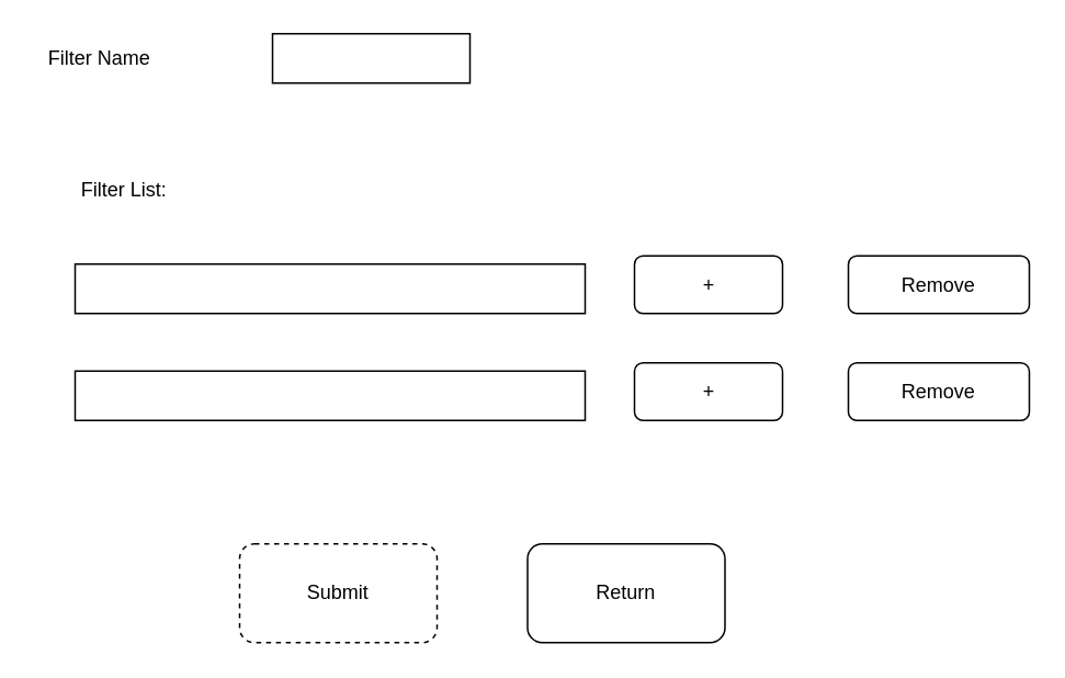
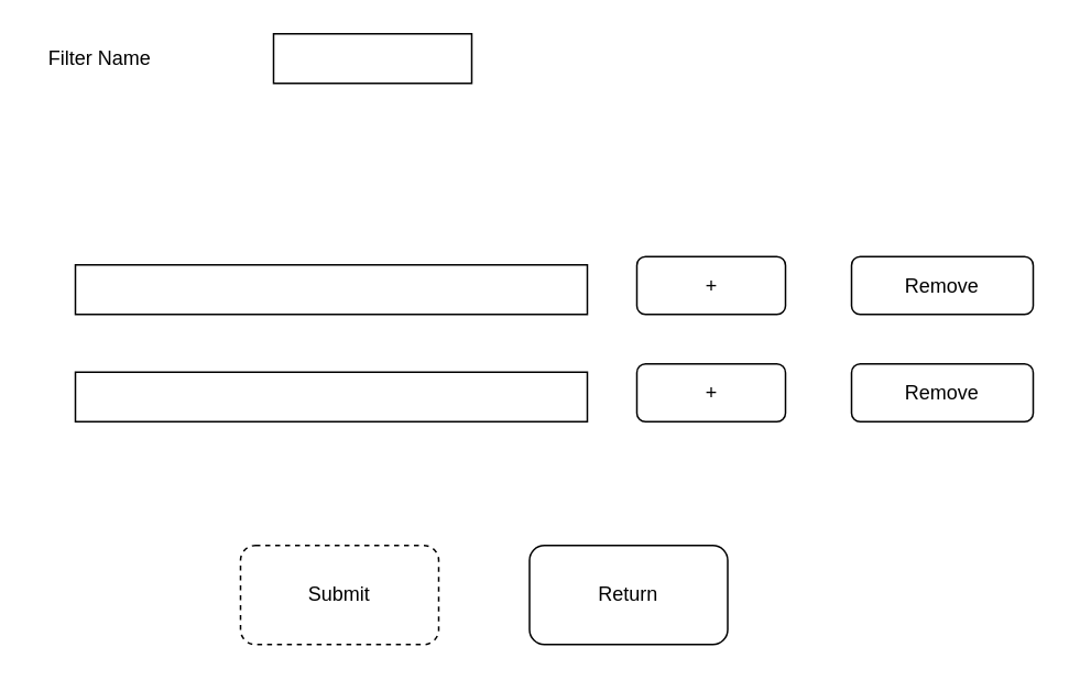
  <mxCell id="0" />
  <mxCell id="1" parent="0" />
  <mxCell id="2" value="" style="rounded=0;whiteSpace=wrap;html=1;" vertex="1" parent="1"><mxGeometry x="165" y="20" width="120" height="30" as="geometry" /></mxCell>
  <mxCell id="3" value="Filter Name" style="text;html=1;strokeColor=none;fillColor=none;align=center;verticalAlign=middle;whiteSpace=wrap;rounded=0;" vertex="1" parent="1"><mxGeometry x="20" y="20" width="80" height="30" as="geometry" /></mxCell>
- <mxCell id="4" value="Filter List:" style="text;html=1;strokeColor=none;fillColor=none;align=center;verticalAlign=middle;whiteSpace=wrap;rounded=0;" vertex="1" parent="1"><mxGeometry x="45" y="100" width="60" height="30" as="geometry" /></mxCell>
  <mxCell id="5" value="Submit" style="rounded=1;whiteSpace=wrap;html=1;dashed=1;" vertex="1" parent="1"><mxGeometry x="145" y="330" width="120" height="60" as="geometry" /></mxCell>
  <mxCell id="6" value="Return" style="rounded=1;whiteSpace=wrap;html=1;" vertex="1" parent="1"><mxGeometry x="320" y="330" width="120" height="60" as="geometry" /></mxCell>
  <mxCell id="7" value="" style="group" vertex="1" connectable="0" parent="1"><mxGeometry x="45" y="155" width="580" height="35" as="geometry" /></mxCell>
  <mxCell id="8" value="" style="group" vertex="1" connectable="0" parent="7"><mxGeometry width="430" height="35" as="geometry" /></mxCell>
  <mxCell id="9" value="" style="rounded=0;whiteSpace=wrap;html=1;" vertex="1" parent="8"><mxGeometry y="5" width="310" height="30" as="geometry" /></mxCell>
  <mxCell id="10" value="" style="group" vertex="1" connectable="0" parent="8"><mxGeometry x="340" width="90" height="35" as="geometry" /></mxCell>
  <mxCell id="11" value="" style="rounded=1;whiteSpace=wrap;html=1;" vertex="1" parent="10"><mxGeometry width="90" height="35" as="geometry" /></mxCell>
  <mxCell id="12" value="+" style="text;html=1;strokeColor=none;fillColor=none;align=center;verticalAlign=middle;whiteSpace=wrap;rounded=0;" vertex="1" parent="10"><mxGeometry x="22.5" y="8.75" width="45" height="17.5" as="geometry" /></mxCell>
  <mxCell id="13" value="Remove" style="rounded=1;whiteSpace=wrap;html=1;" vertex="1" parent="7"><mxGeometry x="470" width="110" height="35" as="geometry" /></mxCell>
  <mxCell id="14" value="" style="group" vertex="1" connectable="0" parent="1"><mxGeometry x="45" y="220" width="580" height="35" as="geometry" /></mxCell>
  <mxCell id="15" value="" style="group" vertex="1" connectable="0" parent="14"><mxGeometry width="430" height="35" as="geometry" /></mxCell>
  <mxCell id="16" value="" style="rounded=0;whiteSpace=wrap;html=1;" vertex="1" parent="15"><mxGeometry y="5" width="310" height="30" as="geometry" /></mxCell>
  <mxCell id="17" value="" style="group" vertex="1" connectable="0" parent="15"><mxGeometry x="340" width="90" height="35" as="geometry" /></mxCell>
  <mxCell id="18" value="" style="rounded=1;whiteSpace=wrap;html=1;" vertex="1" parent="17"><mxGeometry width="90" height="35" as="geometry" /></mxCell>
  <mxCell id="19" value="+" style="text;html=1;strokeColor=none;fillColor=none;align=center;verticalAlign=middle;whiteSpace=wrap;rounded=0;" vertex="1" parent="17"><mxGeometry x="22.5" y="8.75" width="45" height="17.5" as="geometry" /></mxCell>
  <mxCell id="20" value="Remove" style="rounded=1;whiteSpace=wrap;html=1;" vertex="1" parent="14"><mxGeometry x="470" width="110" height="35" as="geometry" /></mxCell>
